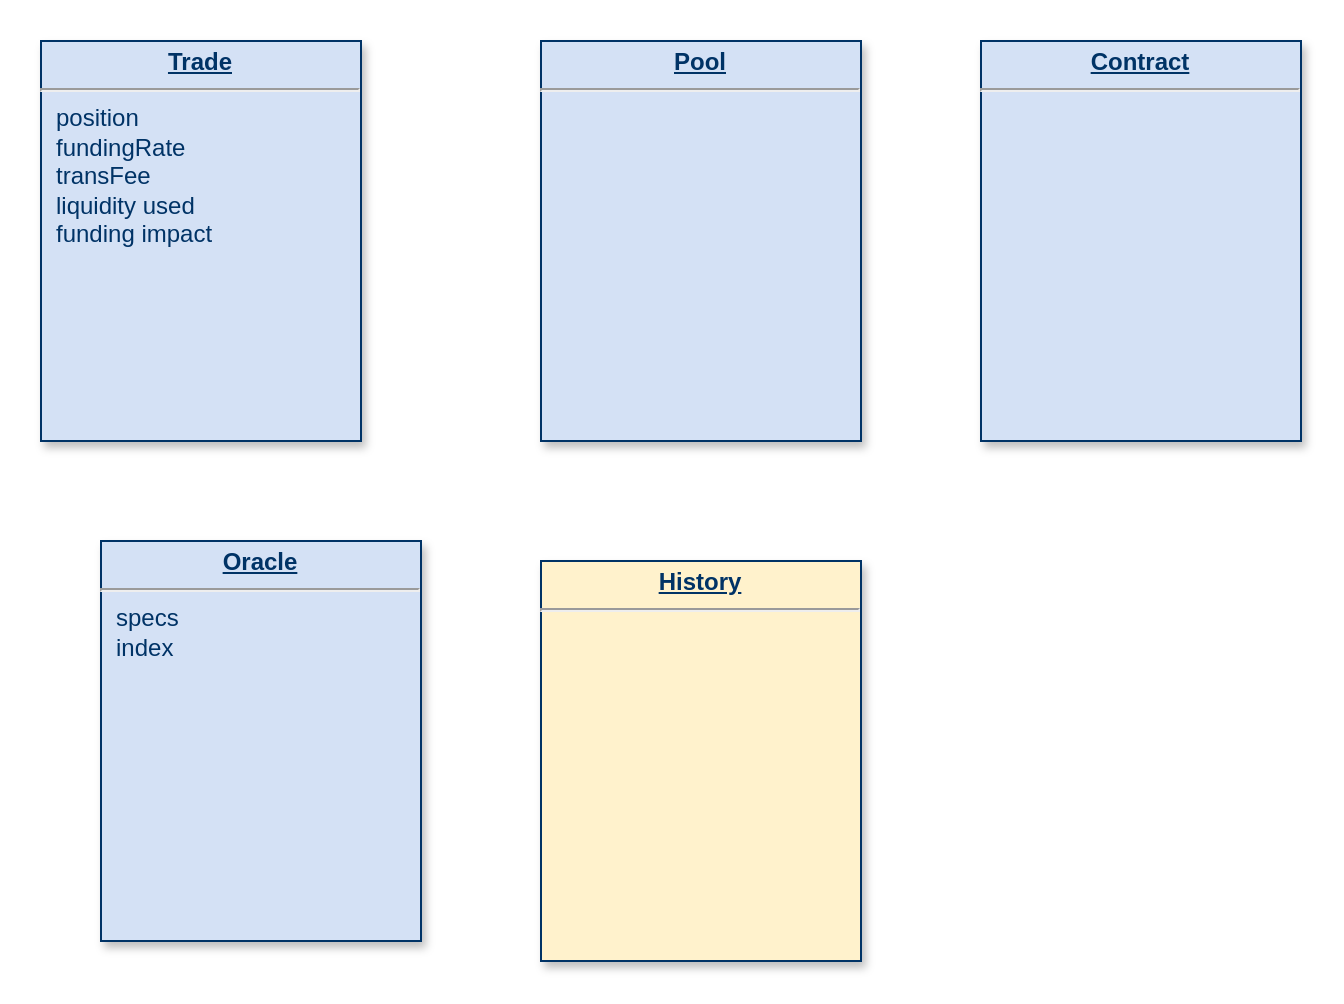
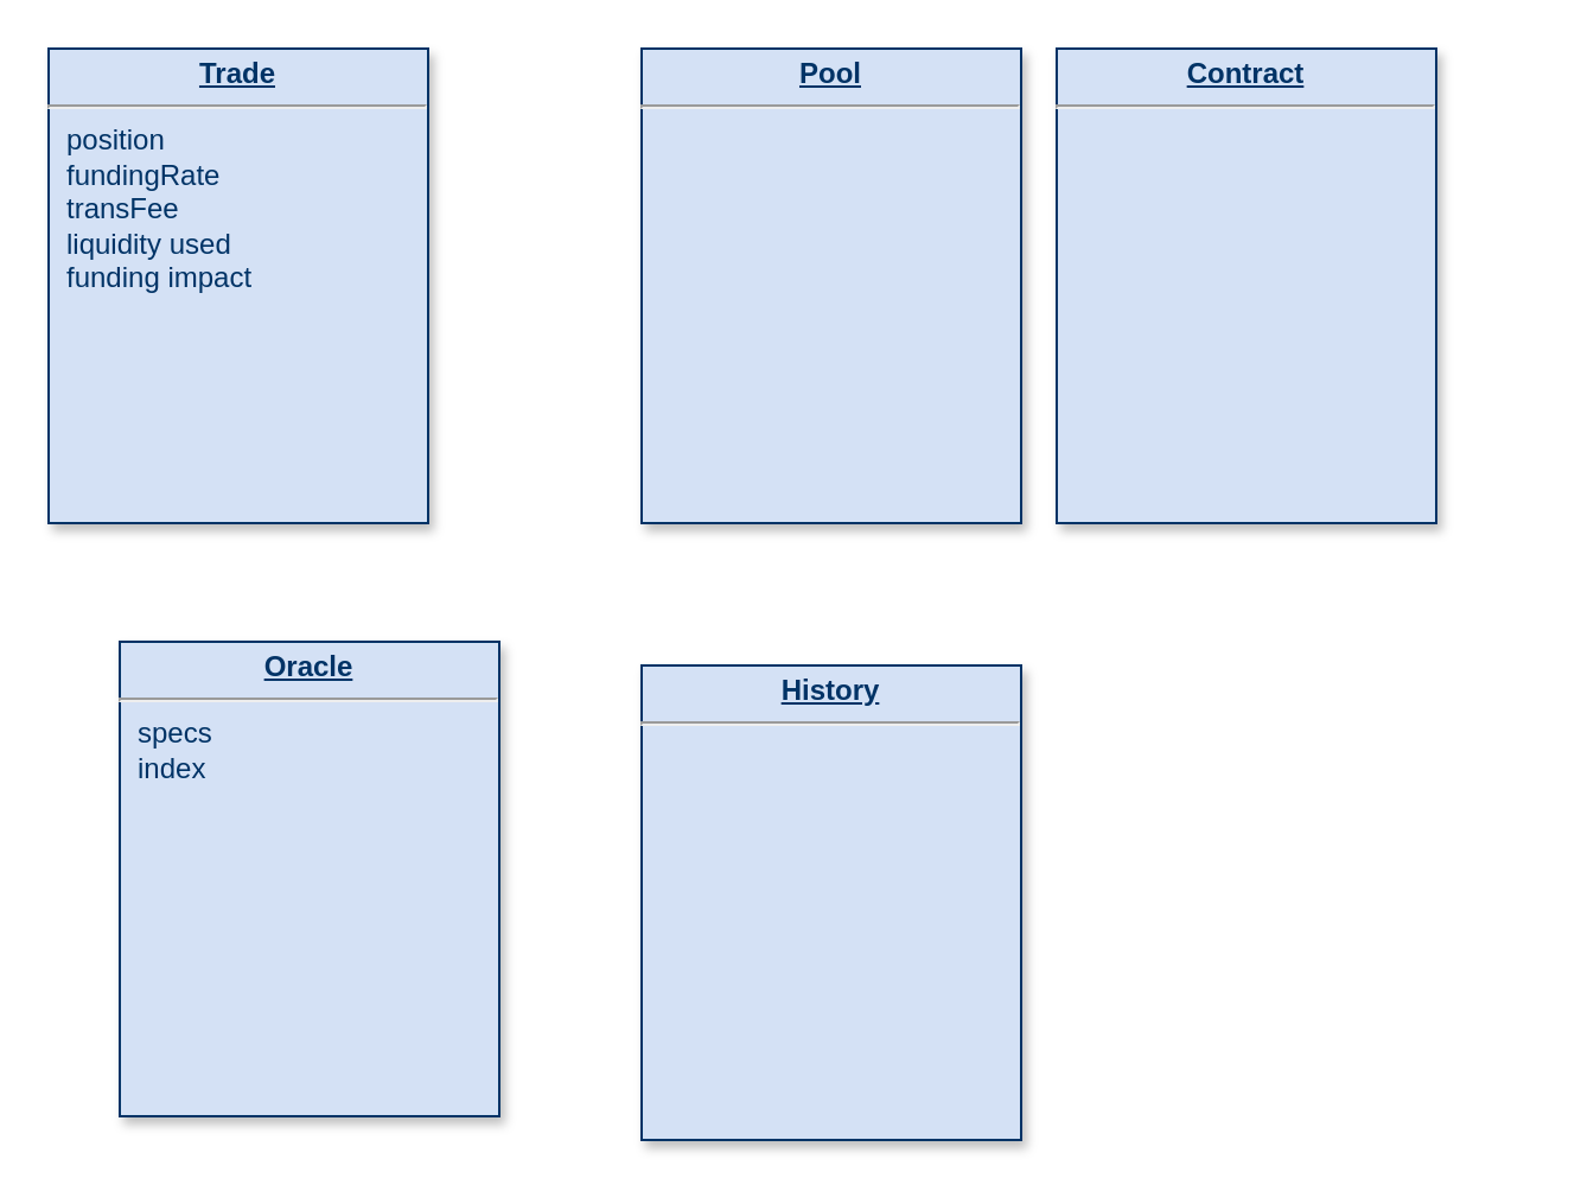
  <mxCell id="0" />
  <mxCell id="1" parent="0" />
  <mxCell id="2" value="&lt;p style=&quot;margin: 0px ; margin-top: 4px ; text-align: center ; text-decoration: underline&quot;&gt;&lt;strong&gt;Trade&lt;/strong&gt;&lt;/p&gt;&lt;hr&gt;&lt;p style=&quot;margin: 0px ; margin-left: 8px&quot;&gt;position&amp;nbsp;&lt;/p&gt;&lt;p style=&quot;margin: 0px ; margin-left: 8px&quot;&gt;fundingRate&lt;/p&gt;&lt;p style=&quot;margin: 0px ; margin-left: 8px&quot;&gt;transFee&lt;/p&gt;&lt;p style=&quot;margin: 0px ; margin-left: 8px&quot;&gt;liquidity used&lt;/p&gt;&lt;p style=&quot;margin: 0px ; margin-left: 8px&quot;&gt;funding impact&lt;/p&gt;" style="verticalAlign=top;align=left;overflow=fill;fontSize=12;fontFamily=Helvetica;html=1;strokeColor=#003366;shadow=1;fillColor=#D4E1F5;fontColor=#003366" parent="1" vertex="1"><mxGeometry x="20" y="20" width="160" height="200" as="geometry" /></mxCell>
  <mxCell id="3" value="&lt;p style=&quot;margin: 0px ; margin-top: 4px ; text-align: center ; text-decoration: underline&quot;&gt;&lt;b&gt;Pool&lt;/b&gt;&lt;/p&gt;&lt;hr&gt;&lt;p style=&quot;margin: 0px ; margin-left: 8px&quot;&gt;&lt;br&gt;&lt;/p&gt;" style="verticalAlign=top;align=left;overflow=fill;fontSize=12;fontFamily=Helvetica;html=1;strokeColor=#003366;shadow=1;fillColor=#D4E1F5;fontColor=#003366" vertex="1" parent="1"><mxGeometry x="270" y="20" width="160" height="200" as="geometry" /></mxCell>
  <mxCell id="4" value="&lt;p style=&quot;margin: 0px ; margin-top: 4px ; text-align: center ; text-decoration: underline&quot;&gt;&lt;b&gt;Oracle&lt;/b&gt;&lt;/p&gt;&lt;hr&gt;&lt;p style=&quot;margin: 0px ; margin-left: 8px&quot;&gt;specs&lt;/p&gt;&lt;p style=&quot;margin: 0px ; margin-left: 8px&quot;&gt;index&lt;/p&gt;" style="verticalAlign=top;align=left;overflow=fill;fontSize=12;fontFamily=Helvetica;html=1;strokeColor=#003366;shadow=1;fillColor=#D4E1F5;fontColor=#003366" vertex="1" parent="1"><mxGeometry x="50" y="270" width="160" height="200" as="geometry" /></mxCell>
- <mxCell id="5" value="&lt;p style=&quot;margin: 0px ; margin-top: 4px ; text-align: center ; text-decoration: underline&quot;&gt;&lt;b&gt;History&lt;/b&gt;&lt;/p&gt;&lt;hr&gt;&lt;p style=&quot;margin: 0px ; margin-left: 8px&quot;&gt;&lt;br&gt;&lt;/p&gt;" style="verticalAlign=top;align=left;overflow=fill;fontSize=12;fontFamily=Helvetica;html=1;strokeColor=#003366;shadow=1;fillColor=#fff2cc;fontColor=#003366;" vertex="1" parent="1"><mxGeometry x="270" y="280" width="160" height="200" as="geometry" /></mxCell>
- <mxCell id="6" value="&lt;p style=&quot;margin: 0px ; margin-top: 4px ; text-align: center ; text-decoration: underline&quot;&gt;&lt;b&gt;Contract&lt;/b&gt;&lt;/p&gt;&lt;hr&gt;&lt;p style=&quot;margin: 0px ; margin-left: 8px&quot;&gt;&lt;br&gt;&lt;/p&gt;" style="verticalAlign=top;align=left;overflow=fill;fontSize=12;fontFamily=Helvetica;html=1;strokeColor=#003366;shadow=1;fillColor=#D4E1F5;fontColor=#003366" vertex="1" parent="1"><mxGeometry x="490" y="20" width="160" height="200" as="geometry" /></mxCell>
+ <mxCell id="5" value="&lt;p style=&quot;margin: 0px ; margin-top: 4px ; text-align: center ; text-decoration: underline&quot;&gt;&lt;b&gt;History&lt;/b&gt;&lt;/p&gt;&lt;hr&gt;&lt;p style=&quot;margin: 0px ; margin-left: 8px&quot;&gt;&lt;br&gt;&lt;/p&gt;" style="verticalAlign=top;align=left;overflow=fill;fontSize=12;fontFamily=Helvetica;html=1;strokeColor=#003366;shadow=1;fillColor=#D4E1F5;fontColor=#003366" vertex="1" parent="1"><mxGeometry x="270" y="280" width="160" height="200" as="geometry" /></mxCell>
+ <mxCell id="6" value="&lt;p style=&quot;margin: 0px ; margin-top: 4px ; text-align: center ; text-decoration: underline&quot;&gt;&lt;b&gt;Contract&lt;/b&gt;&lt;/p&gt;&lt;hr&gt;&lt;p style=&quot;margin: 0px ; margin-left: 8px&quot;&gt;&lt;br&gt;&lt;/p&gt;" style="verticalAlign=top;align=left;overflow=fill;fontSize=12;fontFamily=Helvetica;html=1;strokeColor=#003366;shadow=1;fillColor=#D4E1F5;fontColor=#003366" vertex="1" parent="1"><mxGeometry x="445" y="20" width="160" height="200" as="geometry" /></mxCell>
